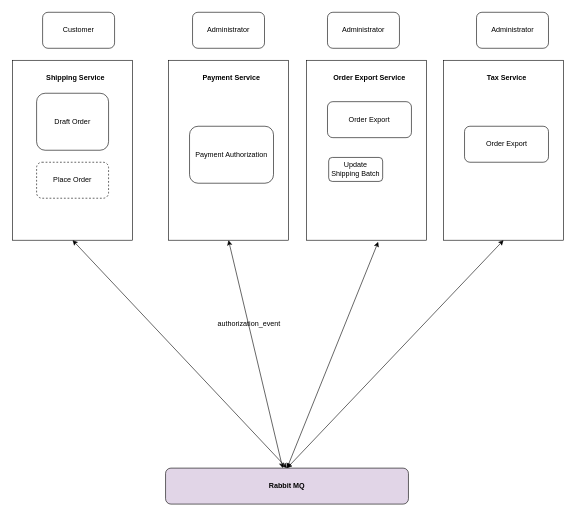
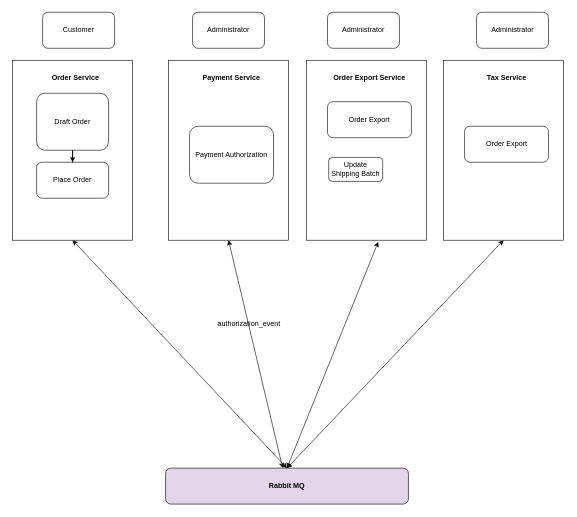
  <mxCell id="0" />
  <mxCell id="1" parent="0" />
  <mxCell id="2" value="" style="group" parent="1" vertex="1" connectable="0"><mxGeometry x="20" y="100" width="200" height="300" as="geometry" /></mxCell>
  <mxCell id="3" value="" style="rounded=0;whiteSpace=wrap;html=1;" parent="2" vertex="1"><mxGeometry width="200" height="300" as="geometry" /></mxCell>
  <mxCell id="4" value="Draft Order" style="rounded=1;whiteSpace=wrap;html=1;" parent="2" vertex="1"><mxGeometry x="40" y="55" width="120" height="95" as="geometry" /></mxCell>
- <mxCell id="5" value="Place Order" style="rounded=1;whiteSpace=wrap;html=1;dashed=1;" parent="2" vertex="1"><mxGeometry x="40" y="170" width="120" height="60" as="geometry" /></mxCell>
- <mxCell id="7" value="Shipping Service&lt;br&gt;" style="text;html=1;strokeColor=none;fillColor=none;align=center;verticalAlign=middle;whiteSpace=wrap;rounded=0;fontStyle=1" parent="2" vertex="1"><mxGeometry x="40" y="20" width="130" height="20" as="geometry" /></mxCell>
+ <mxCell id="5" value="Place Order" style="rounded=1;whiteSpace=wrap;html=1;" parent="2" vertex="1"><mxGeometry x="40" y="170" width="120" height="60" as="geometry" /></mxCell>
+ <mxCell id="6" value="" style="edgeStyle=orthogonalEdgeStyle;rounded=0;orthogonalLoop=1;jettySize=auto;html=1;" parent="2" source="4" target="5" edge="1"><mxGeometry relative="1" as="geometry" /></mxCell>
+ <mxCell id="7" value="Order Service&lt;br&gt;" style="text;html=1;strokeColor=none;fillColor=none;align=center;verticalAlign=middle;whiteSpace=wrap;rounded=0;fontStyle=1" parent="2" vertex="1"><mxGeometry x="40" y="20" width="130" height="20" as="geometry" /></mxCell>
  <mxCell id="8" value="" style="group" parent="1" vertex="1" connectable="0"><mxGeometry x="280" y="100" width="200" height="300" as="geometry" /></mxCell>
  <mxCell id="9" value="" style="group" parent="8" vertex="1" connectable="0"><mxGeometry width="200" height="300" as="geometry" /></mxCell>
  <mxCell id="10" value="" style="rounded=0;whiteSpace=wrap;html=1;" parent="9" vertex="1"><mxGeometry width="200" height="300" as="geometry" /></mxCell>
  <mxCell id="11" value="Payment Authorization&lt;br&gt;" style="rounded=1;whiteSpace=wrap;html=1;" parent="9" vertex="1"><mxGeometry x="35" y="110" width="140" height="95" as="geometry" /></mxCell>
  <mxCell id="12" value="Payment&amp;nbsp;Service&lt;br&gt;" style="text;html=1;strokeColor=none;fillColor=none;align=center;verticalAlign=middle;whiteSpace=wrap;rounded=0;fontStyle=1" parent="9" vertex="1"><mxGeometry x="40" y="20" width="130" height="20" as="geometry" /></mxCell>
  <mxCell id="13" value="&lt;b&gt;Rabbit MQ&lt;/b&gt;" style="rounded=1;whiteSpace=wrap;html=1;fillColor=#e1d5e7;" parent="1" vertex="1"><mxGeometry x="275" y="780" width="405" height="60" as="geometry" /></mxCell>
  <mxCell id="14" value="" style="group" parent="1" vertex="1" connectable="0"><mxGeometry x="510" y="100" width="200" height="300" as="geometry" /></mxCell>
  <mxCell id="15" value="" style="group" parent="14" vertex="1" connectable="0"><mxGeometry width="200" height="300" as="geometry" /></mxCell>
  <mxCell id="16" value="" style="rounded=0;whiteSpace=wrap;html=1;" parent="15" vertex="1"><mxGeometry width="200" height="300" as="geometry" /></mxCell>
  <mxCell id="17" value="Order Export&lt;br&gt;" style="rounded=1;whiteSpace=wrap;html=1;" parent="15" vertex="1"><mxGeometry x="35" y="69" width="140" height="60" as="geometry" /></mxCell>
  <mxCell id="18" value="Order Export Service&lt;br&gt;" style="text;html=1;strokeColor=none;fillColor=none;align=center;verticalAlign=middle;whiteSpace=wrap;rounded=0;fontStyle=1" parent="15" vertex="1"><mxGeometry x="40" y="20" width="130" height="20" as="geometry" /></mxCell>
  <mxCell id="19" value="Update Shipping Batch&lt;br&gt;" style="rounded=1;whiteSpace=wrap;html=1;" vertex="1" parent="15"><mxGeometry x="37" y="162" width="90" height="40" as="geometry" /></mxCell>
  <mxCell id="20" value="" style="endArrow=classic;startArrow=classic;html=1;entryX=0.5;entryY=1;entryDx=0;entryDy=0;exitX=0.5;exitY=0;exitDx=0;exitDy=0;" parent="1" source="13" target="3" edge="1"><mxGeometry width="50" height="50" relative="1" as="geometry"><mxPoint x="20" y="690" as="sourcePoint" /><mxPoint x="70" y="640" as="targetPoint" /></mxGeometry></mxCell>
  <mxCell id="21" value="" style="endArrow=classic;startArrow=classic;html=1;entryX=0.598;entryY=1.009;entryDx=0;entryDy=0;entryPerimeter=0;exitX=0.5;exitY=0;exitDx=0;exitDy=0;" parent="1" source="13" target="16" edge="1"><mxGeometry width="50" height="50" relative="1" as="geometry"><mxPoint x="620" y="510" as="sourcePoint" /><mxPoint x="670" y="460" as="targetPoint" /></mxGeometry></mxCell>
  <mxCell id="22" value="" style="group" parent="1" vertex="1" connectable="0"><mxGeometry x="738.5" y="100" width="200" height="300" as="geometry" /></mxCell>
  <mxCell id="23" value="" style="group" parent="22" vertex="1" connectable="0"><mxGeometry width="200" height="300" as="geometry" /></mxCell>
  <mxCell id="24" value="" style="rounded=0;whiteSpace=wrap;html=1;" parent="23" vertex="1"><mxGeometry width="200" height="300" as="geometry" /></mxCell>
  <mxCell id="25" value="Order Export&lt;br&gt;" style="rounded=1;whiteSpace=wrap;html=1;" parent="23" vertex="1"><mxGeometry x="35" y="110" width="140" height="60" as="geometry" /></mxCell>
  <mxCell id="26" value="Tax Service&lt;br&gt;" style="text;html=1;strokeColor=none;fillColor=none;align=center;verticalAlign=middle;whiteSpace=wrap;rounded=0;fontStyle=1" parent="23" vertex="1"><mxGeometry x="40" y="20" width="130" height="20" as="geometry" /></mxCell>
  <mxCell id="27" value="" style="endArrow=classic;startArrow=classic;html=1;entryX=0.5;entryY=1;entryDx=0;entryDy=0;exitX=0.5;exitY=0;exitDx=0;exitDy=0;" parent="1" source="13" target="24" edge="1"><mxGeometry width="50" height="50" relative="1" as="geometry"><mxPoint x="20" y="940" as="sourcePoint" /><mxPoint x="70" y="890" as="targetPoint" /></mxGeometry></mxCell>
  <mxCell id="28" value="" style="endArrow=classic;startArrow=classic;html=1;entryX=0.5;entryY=1;entryDx=0;entryDy=0;" parent="1" source="13" target="10" edge="1"><mxGeometry width="50" height="50" relative="1" as="geometry"><mxPoint x="20" y="940" as="sourcePoint" /><mxPoint x="70" y="890" as="targetPoint" /></mxGeometry></mxCell>
  <mxCell id="29" value="authorization_event" style="text;html=1;" parent="1" vertex="1"><mxGeometry x="360" y="525" width="130" height="30" as="geometry" /></mxCell>
  <mxCell id="30" value="Customer" style="rounded=1;whiteSpace=wrap;html=1;" parent="1" vertex="1"><mxGeometry x="70" y="20" width="120" height="60" as="geometry" /></mxCell>
  <mxCell id="31" value="Administrator" style="rounded=1;whiteSpace=wrap;html=1;" parent="1" vertex="1"><mxGeometry x="320" y="20" width="120" height="60" as="geometry" /></mxCell>
  <mxCell id="32" value="Administrator" style="rounded=1;whiteSpace=wrap;html=1;" parent="1" vertex="1"><mxGeometry x="793.5" y="20" width="120" height="60" as="geometry" /></mxCell>
  <mxCell id="33" value="Administrator" style="rounded=1;whiteSpace=wrap;html=1;" vertex="1" parent="1"><mxGeometry x="545" y="20" width="120" height="60" as="geometry" /></mxCell>
